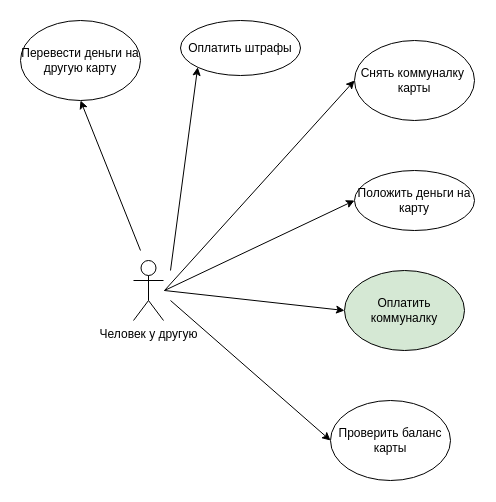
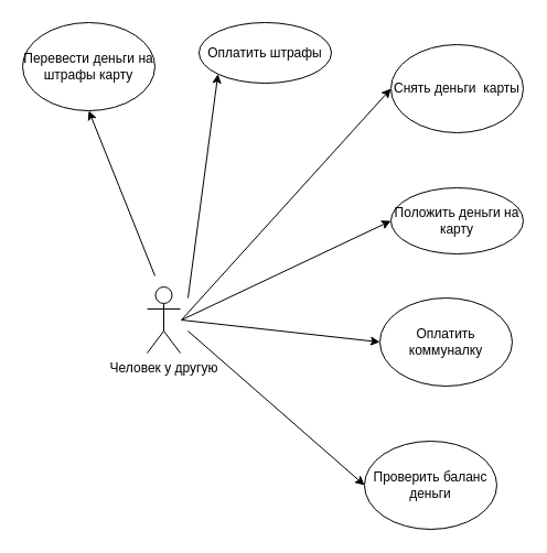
  <mxCell id="0" />
  <mxCell id="1" parent="0" />
  <mxCell id="2" value="Человек у другую&lt;br&gt;" style="shape=umlActor;verticalLabelPosition=bottom;verticalAlign=top;html=1;outlineConnect=0;" parent="1" vertex="1"><mxGeometry x="133" y="260" width="30" height="60" as="geometry" /></mxCell>
  <mxCell id="3" value="" style="endArrow=classic;html=1;rounded=0;entryX=0;entryY=0.5;entryDx=0;entryDy=0;" parent="1" target="5" edge="1"><mxGeometry width="50" height="50" relative="1" as="geometry"><mxPoint x="164" y="290" as="sourcePoint" /><mxPoint x="594" y="170" as="targetPoint" /></mxGeometry></mxCell>
  <mxCell id="4" value="" style="endArrow=classic;html=1;rounded=0;entryX=0;entryY=0.5;entryDx=0;entryDy=0;" parent="1" target="6" edge="1"><mxGeometry width="50" height="50" relative="1" as="geometry"><mxPoint x="164" y="290" as="sourcePoint" /><mxPoint x="594" y="380" as="targetPoint" /></mxGeometry></mxCell>
- <mxCell id="5" value="Снять коммуналку&amp;nbsp; карты" style="ellipse;whiteSpace=wrap;html=1;" parent="1" vertex="1"><mxGeometry x="354" y="40" width="120" height="80" as="geometry" /></mxCell>
+ <mxCell id="5" value="Снять деньги&amp;nbsp; карты" style="ellipse;whiteSpace=wrap;html=1;" parent="1" vertex="1"><mxGeometry x="354" y="40" width="120" height="80" as="geometry" /></mxCell>
  <mxCell id="6" value="Положить деньги на карту" style="ellipse;whiteSpace=wrap;html=1;" parent="1" vertex="1"><mxGeometry x="354" y="170" width="120" height="60" as="geometry" /></mxCell>
- <mxCell id="7" value="Оплатить коммуналку" style="ellipse;whiteSpace=wrap;html=1;fillColor=#d5e8d4;" vertex="1" parent="1"><mxGeometry x="344" y="270" width="120" height="80" as="geometry" /></mxCell>
+ <mxCell id="7" value="Оплатить коммуналку" style="ellipse;whiteSpace=wrap;html=1;" vertex="1" parent="1"><mxGeometry x="344" y="270" width="120" height="80" as="geometry" /></mxCell>
  <mxCell id="8" value="" style="endArrow=classic;html=1;rounded=0;entryX=0;entryY=0.5;entryDx=0;entryDy=0;" edge="1" parent="1" target="7"><mxGeometry width="50" height="50" relative="1" as="geometry"><mxPoint x="164" y="290" as="sourcePoint" /><mxPoint x="353" y="280" as="targetPoint" /></mxGeometry></mxCell>
- <mxCell id="9" value="Проверить баланс карты" style="ellipse;whiteSpace=wrap;html=1;" vertex="1" parent="1"><mxGeometry x="330" y="400" width="120" height="80" as="geometry" /></mxCell>
+ <mxCell id="9" value="Проверить баланс деньги" style="ellipse;whiteSpace=wrap;html=1;" vertex="1" parent="1"><mxGeometry x="330" y="400" width="120" height="80" as="geometry" /></mxCell>
  <mxCell id="10" value="Оплатить штрафы&lt;br&gt;" style="ellipse;whiteSpace=wrap;html=1;" vertex="1" parent="1"><mxGeometry x="180" y="20" width="120" height="55" as="geometry" /></mxCell>
  <mxCell id="11" value="" style="endArrow=classic;html=1;rounded=0;entryX=0;entryY=1;entryDx=0;entryDy=0;" edge="1" parent="1" target="10"><mxGeometry width="50" height="50" relative="1" as="geometry"><mxPoint x="170" y="270" as="sourcePoint" /><mxPoint x="364" y="90" as="targetPoint" /></mxGeometry></mxCell>
  <mxCell id="12" value="" style="endArrow=classic;html=1;rounded=0;entryX=0;entryY=0.5;entryDx=0;entryDy=0;" edge="1" parent="1" target="9"><mxGeometry width="50" height="50" relative="1" as="geometry"><mxPoint x="170" y="300" as="sourcePoint" /><mxPoint x="354" y="320" as="targetPoint" /></mxGeometry></mxCell>
- <mxCell id="13" value="Перевести деньги на другую карту" style="ellipse;whiteSpace=wrap;html=1;" vertex="1" parent="1"><mxGeometry x="20" y="20" width="120" height="80" as="geometry" /></mxCell>
+ <mxCell id="13" value="Перевести деньги на штрафы карту" style="ellipse;whiteSpace=wrap;html=1;" vertex="1" parent="1"><mxGeometry x="20" y="20" width="120" height="80" as="geometry" /></mxCell>
  <mxCell id="14" value="" style="endArrow=classic;html=1;rounded=0;entryX=0.5;entryY=1;entryDx=0;entryDy=0;" edge="1" parent="1" target="13"><mxGeometry width="50" height="50" relative="1" as="geometry"><mxPoint x="140" y="250" as="sourcePoint" /><mxPoint x="208" y="98" as="targetPoint" /></mxGeometry></mxCell>
